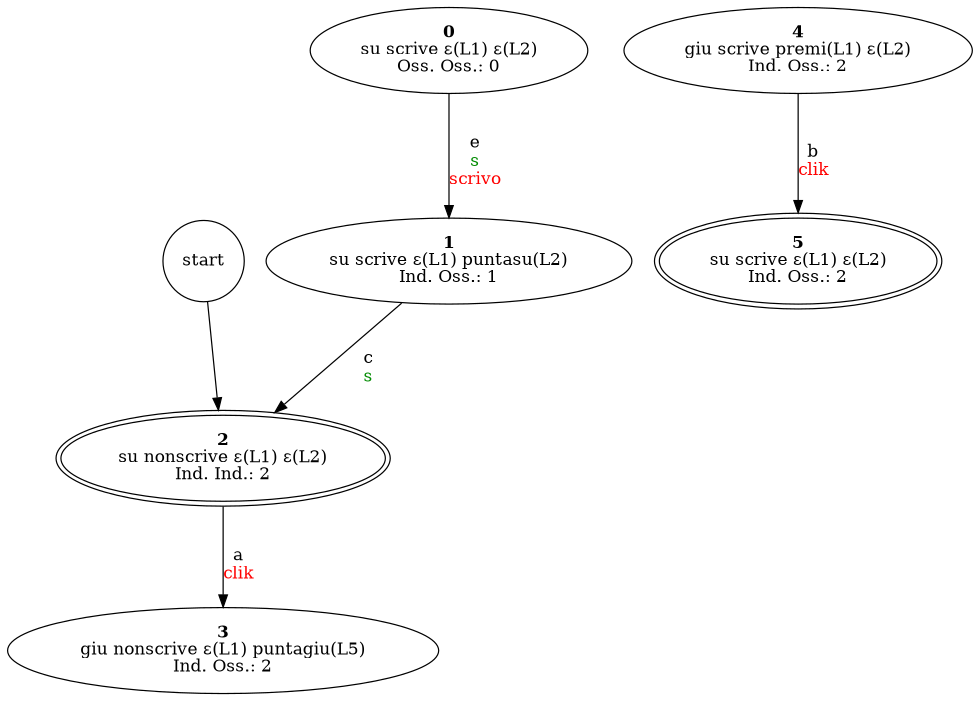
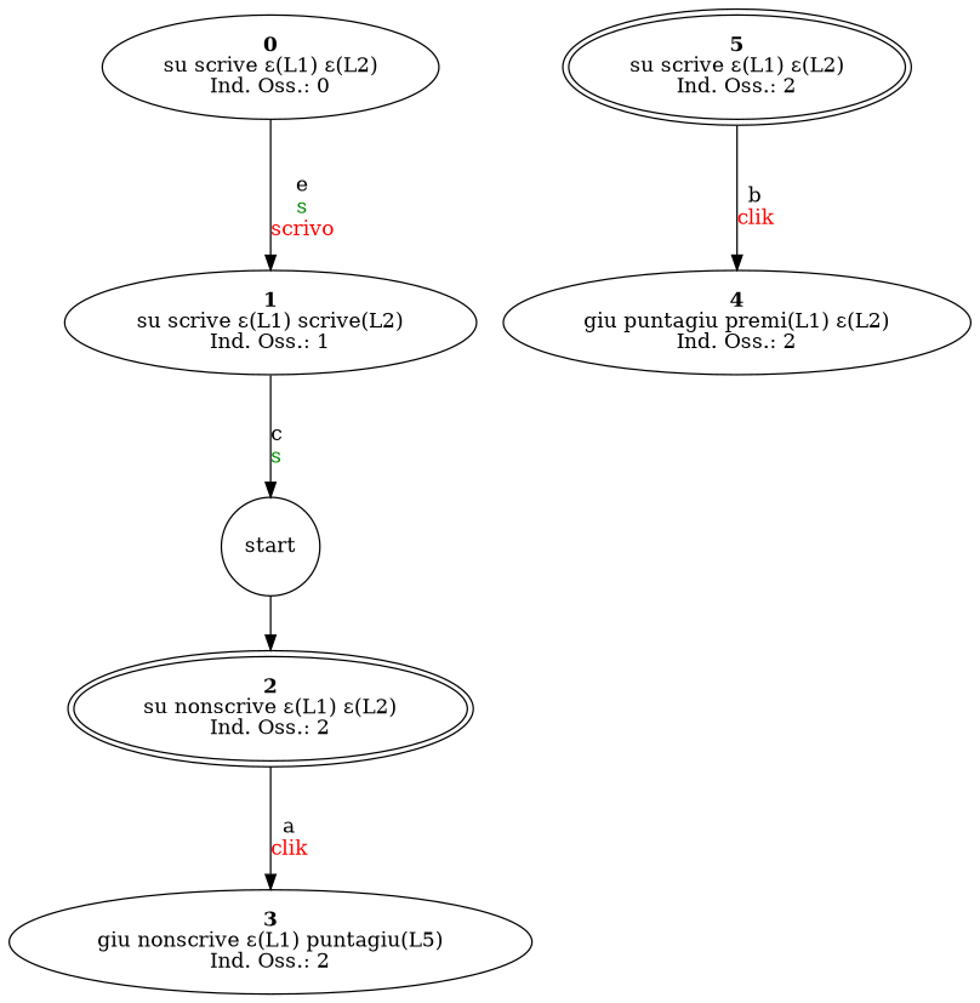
  digraph {
    start [shape=circle]
-   n2 [label=<<b>2</b><br/>su nonscrive ε(L1) ε(L2)<br/>Ind. Ind.: 2> peripheries=2]
-   n3 [label=<<b>0</b><br/>su scrive ε(L1) ε(L2)<br/>Oss. Oss.: 0>]
-   n4 [label=<<b>1</b><br/>su scrive ε(L1) puntasu(L2)<br/>Ind. Oss.: 1>]
+   n2 [label=<<b>2</b><br/>su nonscrive ε(L1) ε(L2)<br/>Ind. Oss.: 2> peripheries=2]
+   n3 [label=<<b>0</b><br/>su scrive ε(L1) ε(L2)<br/>Ind. Oss.: 0>]
+   n4 [label=<<b>1</b><br/>su scrive ε(L1) scrive(L2)<br/>Ind. Oss.: 1>]
    n5 [label=<<b>3</b><br/>giu nonscrive ε(L1) puntagiu(L5)<br/>Ind. Oss.: 2>]
-   n6 [label=<<b>4</b><br/>giu scrive premi(L1) ε(L2)<br/>Ind. Oss.: 2>]
+   n6 [label=<<b>4</b><br/>giu puntagiu premi(L1) ε(L2)<br/>Ind. Oss.: 2>]
    n7 [label=<<b>5</b><br/>su scrive ε(L1) ε(L2)<br/>Ind. Oss.: 2> peripheries=2]
    start -> n2
    n2 -> n5 [label=<<br/>a<br/><font color="red">clik</font>>]
    n3 -> n4 [label=<<br/>e<br/><font color="green4">s</font><br/><font color="red">scrivo</font>>]
-   n4 -> n2 [label=<<br/>c<br/><font color="green4">s</font>>]
-   n6 -> n7 [label=<<br/>b<br/><font color="red">clik</font>>]
+   n4 -> start [label=<<br/>c<br/><font color="green4">s</font>>]
+   n7 -> n6 [label=<<br/>b<br/><font color="red">clik</font>>]
  }
